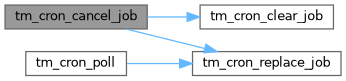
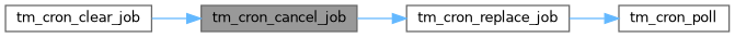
  digraph {
    rankdir=RL
    node [color=grey40 fillcolor=white fontname=Helvetica fontsize=10 shape=box style=filled]
    edge [color=steelblue1 dir=back fontname=Helvetica fontsize=10 labelfontname=Helvetica labelfontsize=10 style=solid]
    n1 [color=gray40 fillcolor=grey60 fontcolor=black height=0.2 label=tm_cron_cancel_job width=0.4]
    n2 [height=0.2 label=tm_cron_clear_job width=0.4]
    n3 [height=0.2 label=tm_cron_replace_job width=0.4]
    n4 [height=0.2 label=tm_cron_poll width=0.4]
-   n2 -> n1
+   n1 -> n2
    n3 -> n1
-   n3 -> n4
+   n4 -> n3
  }
